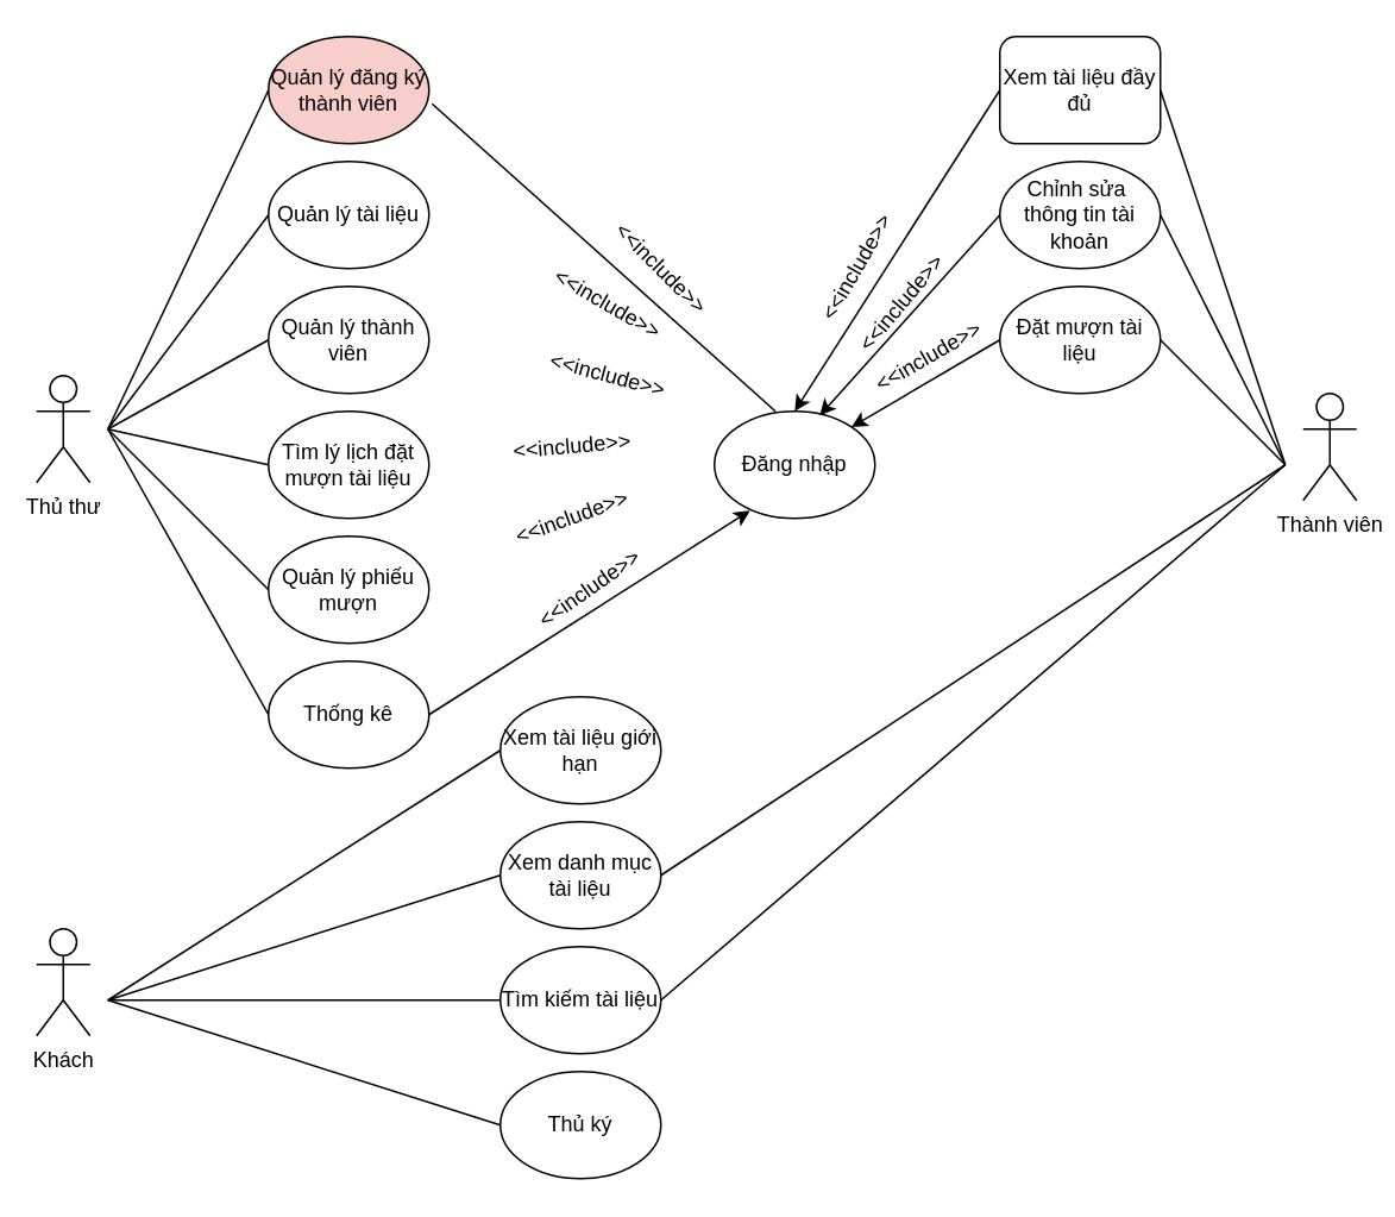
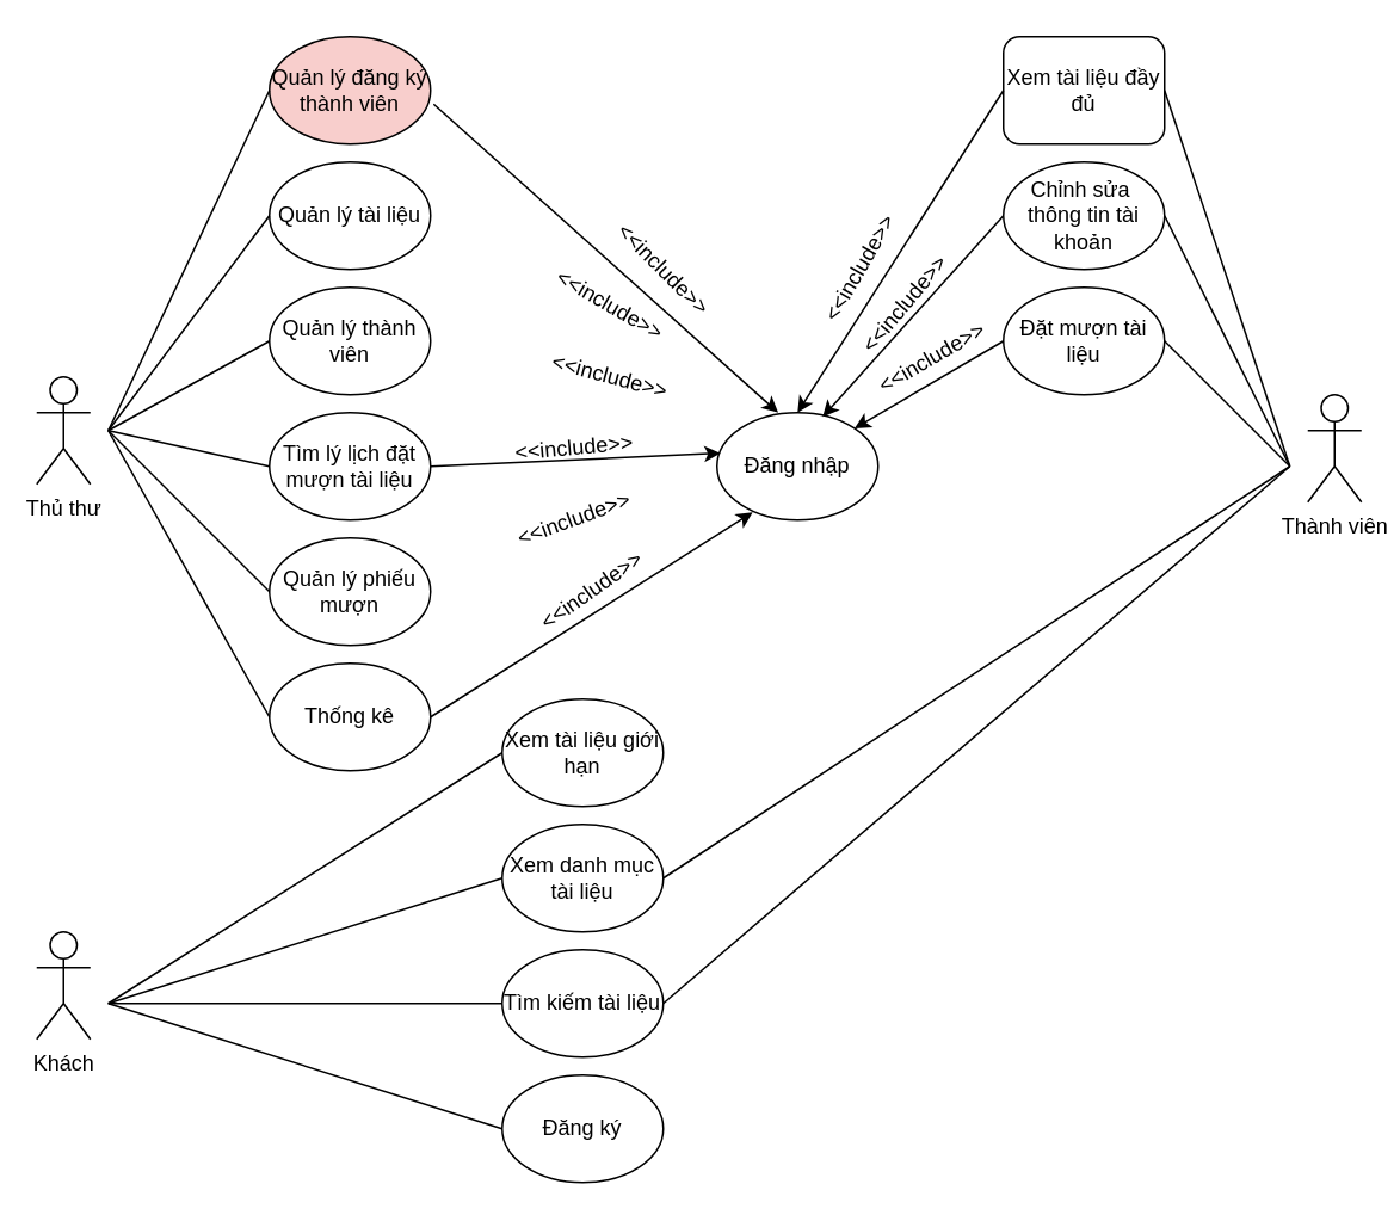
  <mxCell id="0" />
  <mxCell id="1" parent="0" />
  <mxCell id="2" value="Thủ thư" style="shape=umlActor;verticalLabelPosition=bottom;verticalAlign=top;html=1;outlineConnect=0;" vertex="1" parent="1"><mxGeometry x="20" y="210" width="30" height="60" as="geometry" /></mxCell>
  <mxCell id="3" value="Thành viên" style="shape=umlActor;verticalLabelPosition=bottom;verticalAlign=top;html=1;outlineConnect=0;" vertex="1" parent="1"><mxGeometry x="730" y="220" width="30" height="60" as="geometry" /></mxCell>
  <mxCell id="4" value="Khách" style="shape=umlActor;verticalLabelPosition=bottom;verticalAlign=top;html=1;outlineConnect=0;" vertex="1" parent="1"><mxGeometry x="20" y="520" width="30" height="60" as="geometry" /></mxCell>
  <mxCell id="5" value="Quản lý tài liệu" style="ellipse;whiteSpace=wrap;html=1;" vertex="1" parent="1"><mxGeometry x="150" y="90" width="90" height="60" as="geometry" /></mxCell>
  <mxCell id="6" value="Quản lý thành viên" style="ellipse;whiteSpace=wrap;html=1;" vertex="1" parent="1"><mxGeometry x="150" y="160" width="90" height="60" as="geometry" /></mxCell>
  <mxCell id="7" value="Tìm lý lịch đặt mượn tài liệu" style="ellipse;whiteSpace=wrap;html=1;" vertex="1" parent="1"><mxGeometry x="150" y="230" width="90" height="60" as="geometry" /></mxCell>
  <mxCell id="8" value="Quản lý phiếu mượn" style="ellipse;whiteSpace=wrap;html=1;" vertex="1" parent="1"><mxGeometry x="150" y="300" width="90" height="60" as="geometry" /></mxCell>
  <mxCell id="9" value="Thống kê" style="ellipse;whiteSpace=wrap;html=1;" vertex="1" parent="1"><mxGeometry x="150" y="370" width="90" height="60" as="geometry" /></mxCell>
  <mxCell id="10" value="" style="endArrow=none;html=1;rounded=0;entryX=0;entryY=0.5;entryDx=0;entryDy=0;" edge="1" parent="1" target="5"><mxGeometry width="50" height="50" relative="1" as="geometry"><mxPoint x="60" y="240" as="sourcePoint" /><mxPoint x="110" y="130" as="targetPoint" /></mxGeometry></mxCell>
  <mxCell id="11" value="" style="endArrow=none;html=1;rounded=0;entryX=0;entryY=0.5;entryDx=0;entryDy=0;" edge="1" parent="1" target="6"><mxGeometry width="50" height="50" relative="1" as="geometry"><mxPoint x="60" y="240" as="sourcePoint" /><mxPoint x="160" y="110" as="targetPoint" /></mxGeometry></mxCell>
  <mxCell id="12" value="" style="endArrow=none;html=1;rounded=0;entryX=0;entryY=0.5;entryDx=0;entryDy=0;" edge="1" parent="1" target="7"><mxGeometry width="50" height="50" relative="1" as="geometry"><mxPoint x="60" y="240" as="sourcePoint" /><mxPoint x="170" y="120" as="targetPoint" /></mxGeometry></mxCell>
  <mxCell id="13" value="" style="endArrow=none;html=1;rounded=0;entryX=0;entryY=0.5;entryDx=0;entryDy=0;" edge="1" parent="1" target="8"><mxGeometry width="50" height="50" relative="1" as="geometry"><mxPoint x="60" y="240" as="sourcePoint" /><mxPoint x="180" y="130" as="targetPoint" /></mxGeometry></mxCell>
  <mxCell id="14" value="" style="endArrow=none;html=1;rounded=0;entryX=0;entryY=0.5;entryDx=0;entryDy=0;" edge="1" parent="1" target="9"><mxGeometry width="50" height="50" relative="1" as="geometry"><mxPoint x="60" y="240" as="sourcePoint" /><mxPoint x="190" y="140" as="targetPoint" /></mxGeometry></mxCell>
  <mxCell id="15" value="Tìm kiếm tài liệu" style="ellipse;whiteSpace=wrap;html=1;" vertex="1" parent="1"><mxGeometry x="280" y="530" width="90" height="60" as="geometry" /></mxCell>
  <mxCell id="16" value="" style="endArrow=none;html=1;rounded=0;entryX=0;entryY=0.5;entryDx=0;entryDy=0;" edge="1" parent="1" target="15"><mxGeometry width="50" height="50" relative="1" as="geometry"><mxPoint x="60" y="560" as="sourcePoint" /><mxPoint x="190" y="520" as="targetPoint" /></mxGeometry></mxCell>
  <mxCell id="17" value="" style="endArrow=none;html=1;rounded=0;exitX=1;exitY=0.5;exitDx=0;exitDy=0;" edge="1" parent="1" source="15"><mxGeometry width="50" height="50" relative="1" as="geometry"><mxPoint x="470" y="360" as="sourcePoint" /><mxPoint x="720" y="260" as="targetPoint" /></mxGeometry></mxCell>
  <mxCell id="18" value="Đăng nhập" style="ellipse;whiteSpace=wrap;html=1;" vertex="1" parent="1"><mxGeometry x="400" y="230" width="90" height="60" as="geometry" /></mxCell>
+ <mxCell id="19" value="" style="endArrow=classic;html=1;rounded=0;exitX=1;exitY=0.5;exitDx=0;exitDy=0;entryX=0.022;entryY=0.377;entryDx=0;entryDy=0;entryPerimeter=0;" edge="1" parent="1" source="7" target="18"><mxGeometry width="50" height="50" relative="1" as="geometry"><mxPoint x="250" y="200" as="sourcePoint" /><mxPoint x="410" y="250" as="targetPoint" /></mxGeometry></mxCell>
  <mxCell id="20" value="" style="endArrow=classic;html=1;rounded=0;exitX=1;exitY=0.5;exitDx=0;exitDy=0;entryX=0.221;entryY=0.929;entryDx=0;entryDy=0;entryPerimeter=0;" edge="1" parent="1" source="9" target="18"><mxGeometry width="50" height="50" relative="1" as="geometry"><mxPoint x="270" y="220" as="sourcePoint" /><mxPoint x="430" y="290" as="targetPoint" /></mxGeometry></mxCell>
  <mxCell id="21" value="&amp;lt;&amp;lt;include&amp;gt;&amp;gt;" style="text;html=1;align=center;verticalAlign=middle;resizable=0;points=[];autosize=1;strokeColor=none;fillColor=none;rotation=15;" vertex="1" parent="1"><mxGeometry x="300" y="200" width="80" height="20" as="geometry" /></mxCell>
  <mxCell id="22" value="&amp;lt;&amp;lt;include&amp;gt;&amp;gt;" style="text;html=1;align=center;verticalAlign=middle;resizable=0;points=[];autosize=1;strokeColor=none;fillColor=none;rotation=-5;" vertex="1" parent="1"><mxGeometry x="280" y="240" width="80" height="20" as="geometry" /></mxCell>
  <mxCell id="23" value="&amp;lt;&amp;lt;include&amp;gt;&amp;gt;" style="text;html=1;align=center;verticalAlign=middle;resizable=0;points=[];autosize=1;strokeColor=none;fillColor=none;rotation=-20;" vertex="1" parent="1"><mxGeometry x="280" y="280" width="80" height="20" as="geometry" /></mxCell>
  <mxCell id="24" value="&amp;lt;&amp;lt;include&amp;gt;&amp;gt;" style="text;html=1;align=center;verticalAlign=middle;resizable=0;points=[];autosize=1;strokeColor=none;fillColor=none;rotation=-35;" vertex="1" parent="1"><mxGeometry x="290" y="320" width="80" height="20" as="geometry" /></mxCell>
  <mxCell id="25" value="" style="endArrow=classic;html=1;rounded=0;entryX=0.656;entryY=0.039;entryDx=0;entryDy=0;exitX=0;exitY=0.5;exitDx=0;exitDy=0;entryPerimeter=0;" edge="1" parent="1" source="29" target="18"><mxGeometry width="50" height="50" relative="1" as="geometry"><mxPoint x="670" y="260" as="sourcePoint" /><mxPoint x="680" y="220" as="targetPoint" /></mxGeometry></mxCell>
  <mxCell id="26" value="&amp;lt;&amp;lt;include&amp;gt;&amp;gt;" style="text;html=1;align=center;verticalAlign=middle;resizable=0;points=[];autosize=1;strokeColor=none;fillColor=none;rotation=-50;" vertex="1" parent="1"><mxGeometry x="465" y="160" width="80" height="20" as="geometry" /></mxCell>
- <mxCell id="27" value="Thủ ký" style="ellipse;whiteSpace=wrap;html=1;" vertex="1" parent="1"><mxGeometry x="280" y="600" width="90" height="60" as="geometry" /></mxCell>
+ <mxCell id="27" value="Đăng ký" style="ellipse;whiteSpace=wrap;html=1;" vertex="1" parent="1"><mxGeometry x="280" y="600" width="90" height="60" as="geometry" /></mxCell>
  <mxCell id="28" value="" style="endArrow=none;html=1;rounded=0;entryX=0;entryY=0.5;entryDx=0;entryDy=0;" edge="1" parent="1" target="27"><mxGeometry width="50" height="50" relative="1" as="geometry"><mxPoint x="60" y="560" as="sourcePoint" /><mxPoint x="110" y="510" as="targetPoint" /></mxGeometry></mxCell>
  <mxCell id="29" value="Chỉnh sửa&amp;nbsp; thông tin tài khoản" style="ellipse;whiteSpace=wrap;html=1;" vertex="1" parent="1"><mxGeometry x="560" y="90" width="90" height="60" as="geometry" /></mxCell>
  <mxCell id="30" value="" style="endArrow=none;html=1;rounded=0;exitX=1;exitY=0.5;exitDx=0;exitDy=0;" edge="1" parent="1" source="29"><mxGeometry width="50" height="50" relative="1" as="geometry"><mxPoint x="710" y="390" as="sourcePoint" /><mxPoint x="720" y="260" as="targetPoint" /></mxGeometry></mxCell>
  <mxCell id="31" value="Đặt mượn tài liệu" style="ellipse;whiteSpace=wrap;html=1;" vertex="1" parent="1"><mxGeometry x="560" y="160" width="90" height="60" as="geometry" /></mxCell>
  <mxCell id="32" value="" style="endArrow=none;html=1;rounded=0;exitX=1;exitY=0.5;exitDx=0;exitDy=0;" edge="1" parent="1" source="31"><mxGeometry width="50" height="50" relative="1" as="geometry"><mxPoint x="660" y="130" as="sourcePoint" /><mxPoint x="720" y="260" as="targetPoint" /></mxGeometry></mxCell>
  <mxCell id="33" value="&amp;lt;&amp;lt;include&amp;gt;&amp;gt;" style="text;html=1;align=center;verticalAlign=middle;resizable=0;points=[];autosize=1;strokeColor=none;fillColor=none;rotation=-30;" vertex="1" parent="1"><mxGeometry x="480" y="190" width="80" height="20" as="geometry" /></mxCell>
  <mxCell id="34" value="" style="endArrow=classic;html=1;rounded=0;entryX=1;entryY=0;entryDx=0;entryDy=0;exitX=0;exitY=0.5;exitDx=0;exitDy=0;" edge="1" parent="1" source="31" target="18"><mxGeometry width="50" height="50" relative="1" as="geometry"><mxPoint x="580.48" y="133.83" as="sourcePoint" /><mxPoint x="479.52" y="246.17" as="targetPoint" /></mxGeometry></mxCell>
  <mxCell id="35" value="Xem danh mục tài liệu" style="ellipse;whiteSpace=wrap;html=1;" vertex="1" parent="1"><mxGeometry x="280" y="460" width="90" height="60" as="geometry" /></mxCell>
  <mxCell id="36" value="" style="endArrow=none;html=1;rounded=0;entryX=0;entryY=0.5;entryDx=0;entryDy=0;" edge="1" parent="1" target="35"><mxGeometry width="50" height="50" relative="1" as="geometry"><mxPoint x="60" y="560" as="sourcePoint" /><mxPoint x="290" y="570" as="targetPoint" /></mxGeometry></mxCell>
  <mxCell id="37" value="" style="endArrow=none;html=1;rounded=0;entryX=1;entryY=0.5;entryDx=0;entryDy=0;" edge="1" parent="1" target="35"><mxGeometry width="50" height="50" relative="1" as="geometry"><mxPoint x="720" y="260" as="sourcePoint" /><mxPoint x="300" y="580" as="targetPoint" /></mxGeometry></mxCell>
  <mxCell id="38" value="Quản lý đăng ký thành viên" style="ellipse;whiteSpace=wrap;html=1;fillColor=#f8cecc;" vertex="1" parent="1"><mxGeometry x="150" y="20" width="90" height="60" as="geometry" /></mxCell>
  <mxCell id="39" value="" style="endArrow=none;html=1;rounded=0;entryX=0;entryY=0.5;entryDx=0;entryDy=0;" edge="1" parent="1" target="38"><mxGeometry width="50" height="50" relative="1" as="geometry"><mxPoint x="60" y="240" as="sourcePoint" /><mxPoint x="160" y="130" as="targetPoint" /></mxGeometry></mxCell>
- <mxCell id="40" value="" style="endArrow=none;html=1;rounded=0;exitX=1.019;exitY=0.628;exitDx=0;exitDy=0;entryX=0.38;entryY=0;entryDx=0;entryDy=0;entryPerimeter=0;exitPerimeter=0;" edge="1" parent="1" source="38" target="18"><mxGeometry width="50" height="50" relative="1" as="geometry"><mxPoint x="250" y="130" as="sourcePoint" /><mxPoint x="434.21" y="242.64" as="targetPoint" /></mxGeometry></mxCell>
+ <mxCell id="40" value="" style="endArrow=classic;html=1;rounded=0;exitX=1.019;exitY=0.628;exitDx=0;exitDy=0;entryX=0.38;entryY=0;entryDx=0;entryDy=0;entryPerimeter=0;exitPerimeter=0;" edge="1" parent="1" source="38" target="18"><mxGeometry width="50" height="50" relative="1" as="geometry"><mxPoint x="250" y="130" as="sourcePoint" /><mxPoint x="434.21" y="242.64" as="targetPoint" /></mxGeometry></mxCell>
  <mxCell id="41" value="&amp;lt;&amp;lt;include&amp;gt;&amp;gt;" style="text;html=1;align=center;verticalAlign=middle;resizable=0;points=[];autosize=1;strokeColor=none;fillColor=none;rotation=30;" vertex="1" parent="1"><mxGeometry x="300" y="160" width="80" height="20" as="geometry" /></mxCell>
  <mxCell id="42" value="&amp;lt;&amp;lt;include&amp;gt;&amp;gt;" style="text;html=1;align=center;verticalAlign=middle;resizable=0;points=[];autosize=1;strokeColor=none;fillColor=none;rotation=45;" vertex="1" parent="1"><mxGeometry x="330" y="140" width="80" height="20" as="geometry" /></mxCell>
  <mxCell id="43" value="Xem tài liệu đầy đủ" style="whiteSpace=wrap;html=1;rounded=1;" vertex="1" parent="1"><mxGeometry x="560" y="20" width="90" height="60" as="geometry" /></mxCell>
  <mxCell id="44" value="" style="endArrow=none;html=1;rounded=0;exitX=1;exitY=0.5;exitDx=0;exitDy=0;" edge="1" parent="1" source="43"><mxGeometry width="50" height="50" relative="1" as="geometry"><mxPoint x="660" y="130" as="sourcePoint" /><mxPoint x="720" y="260" as="targetPoint" /></mxGeometry></mxCell>
  <mxCell id="45" value="" style="endArrow=classic;html=1;rounded=0;entryX=0.5;entryY=0;entryDx=0;entryDy=0;exitX=0;exitY=0.5;exitDx=0;exitDy=0;" edge="1" parent="1" source="43" target="18"><mxGeometry width="50" height="50" relative="1" as="geometry"><mxPoint x="570" y="130" as="sourcePoint" /><mxPoint x="469.04" y="242.34" as="targetPoint" /></mxGeometry></mxCell>
  <mxCell id="46" value="&amp;lt;&amp;lt;include&amp;gt;&amp;gt;" style="text;html=1;align=center;verticalAlign=middle;resizable=0;points=[];autosize=1;strokeColor=none;fillColor=none;rotation=-60;" vertex="1" parent="1"><mxGeometry x="440" y="140" width="80" height="20" as="geometry" /></mxCell>
  <mxCell id="47" value="Xem tài liệu giới hạn" style="ellipse;whiteSpace=wrap;html=1;" vertex="1" parent="1"><mxGeometry x="280" y="390" width="90" height="60" as="geometry" /></mxCell>
  <mxCell id="48" value="" style="endArrow=none;html=1;rounded=0;entryX=0;entryY=0.5;entryDx=0;entryDy=0;" edge="1" parent="1" target="47"><mxGeometry width="50" height="50" relative="1" as="geometry"><mxPoint x="60" y="560" as="sourcePoint" /><mxPoint x="290" y="500" as="targetPoint" /></mxGeometry></mxCell>
